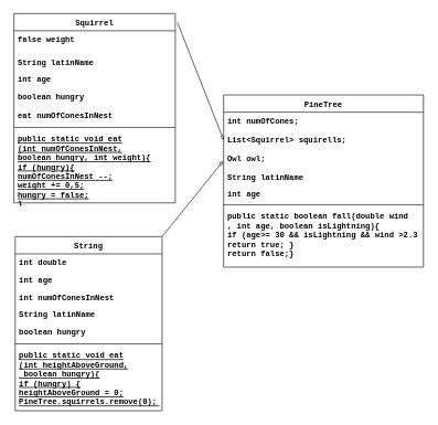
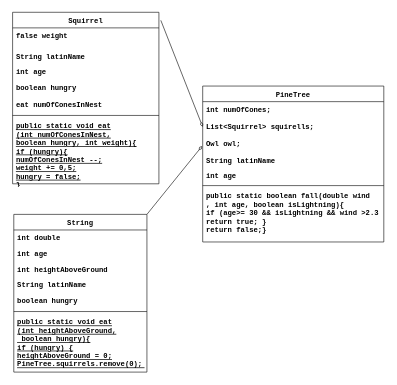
  <mxCell id="0" />
  <mxCell id="1" parent="0" />
  <mxCell id="2" value="Squirrel" style="swimlane;fontStyle=1;align=center;verticalAlign=top;childLayout=stackLayout;horizontal=1;startSize=26;horizontalStack=0;resizeParent=1;resizeLast=0;collapsible=1;marginBottom=0;rounded=0;shadow=0;strokeWidth=1;fontFamily=Courier New;" parent="1" vertex="1"><mxGeometry x="20" y="20" width="244" height="286" as="geometry"><mxRectangle x="130" y="380" width="160" height="26" as="alternateBounds" /></mxGeometry></mxCell>
  <mxCell id="3" value="false weight" style="text;align=left;verticalAlign=top;spacingLeft=4;spacingRight=4;overflow=hidden;rotatable=0;points=[[0,0.5],[1,0.5]];portConstraint=eastwest;fontFamily=Courier New;fontStyle=1" parent="2" vertex="1"><mxGeometry y="26" width="244" height="34" as="geometry" /></mxCell>
  <mxCell id="4" value="String latinName&#10;" style="text;align=left;verticalAlign=top;spacingLeft=4;spacingRight=4;overflow=hidden;rotatable=0;points=[[0,0.5],[1,0.5]];portConstraint=eastwest;fontFamily=Courier New;fontStyle=1" vertex="1" parent="2"><mxGeometry y="60" width="244" height="26" as="geometry" /></mxCell>
  <mxCell id="5" value="int age" style="text;align=left;verticalAlign=top;spacingLeft=4;spacingRight=4;overflow=hidden;rotatable=0;points=[[0,0.5],[1,0.5]];portConstraint=eastwest;fontFamily=Courier New;fontStyle=1" vertex="1" parent="2"><mxGeometry y="86" width="244" height="26" as="geometry" /></mxCell>
  <mxCell id="6" value="boolean hungry" style="text;align=left;verticalAlign=top;spacingLeft=4;spacingRight=4;overflow=hidden;rotatable=0;points=[[0,0.5],[1,0.5]];portConstraint=eastwest;rounded=0;shadow=0;html=0;fontFamily=Courier New;fontStyle=1" vertex="1" parent="2"><mxGeometry y="112" width="244" height="28" as="geometry" /></mxCell>
  <mxCell id="7" value="eat numOfConesInNest" style="text;align=left;verticalAlign=top;spacingLeft=4;spacingRight=4;overflow=hidden;rotatable=0;points=[[0,0.5],[1,0.5]];portConstraint=eastwest;rounded=0;shadow=0;html=0;fontFamily=Courier New;fontStyle=1" parent="2" vertex="1"><mxGeometry y="140" width="244" height="28" as="geometry" /></mxCell>
  <mxCell id="8" value="" style="line;html=1;strokeWidth=1;align=left;verticalAlign=middle;spacingTop=-1;spacingLeft=3;spacingRight=3;rotatable=0;labelPosition=right;points=[];portConstraint=eastwest;fontFamily=Courier New;fontStyle=1" parent="2" vertex="1"><mxGeometry y="168" width="244" height="8" as="geometry" /></mxCell>
  <mxCell id="9" value="public static void eat&#10;(int numOfConesInNest, &#10;boolean hungry, int weight){&#10;if (hungry){&#10;numOfConesInNest --;&#10;weight += 0,5;&#10;hungry = false;&#10;}" style="text;align=left;verticalAlign=top;spacingLeft=4;spacingRight=4;overflow=hidden;rotatable=0;points=[[0,0.5],[1,0.5]];portConstraint=eastwest;fontStyle=5;fontFamily=Courier New;" parent="2" vertex="1"><mxGeometry y="176" width="244" height="110" as="geometry" /></mxCell>
  <mxCell id="10" style="edgeStyle=none;rounded=0;orthogonalLoop=1;jettySize=auto;html=1;entryX=-0.003;entryY=0.881;entryDx=0;entryDy=0;entryPerimeter=0;exitX=1;exitY=0;exitDx=0;exitDy=0;endArrow=diamondThin;endFill=0;fontFamily=Courier New;fontStyle=1" parent="1" source="19" target="12" edge="1"><mxGeometry relative="1" as="geometry"><mxPoint x="270" y="300" as="sourcePoint" /><mxPoint x="368" y="125" as="targetPoint" /><Array as="points" /></mxGeometry></mxCell>
  <mxCell id="11" value="PineTree" style="swimlane;fontStyle=1;align=center;verticalAlign=top;childLayout=stackLayout;horizontal=1;startSize=26;horizontalStack=0;resizeParent=1;resizeLast=0;collapsible=1;marginBottom=0;rounded=0;shadow=0;strokeWidth=1;fontFamily=Courier New;" parent="1" vertex="1"><mxGeometry x="337" y="143" width="302" height="260" as="geometry"><mxRectangle x="550" y="140" width="160" height="26" as="alternateBounds" /></mxGeometry></mxCell>
  <mxCell id="12" value="int numOfCones;&#10;&#10;List&lt;Squirrel&gt; squirells;&#10;&#10;Owl owl;" style="text;align=left;verticalAlign=top;spacingLeft=4;spacingRight=4;overflow=hidden;rotatable=0;points=[[0,0.5],[1,0.5]];portConstraint=eastwest;rounded=0;shadow=0;html=0;fontFamily=Courier New;fontStyle=1" parent="11" vertex="1"><mxGeometry y="26" width="302" height="84" as="geometry" /></mxCell>
  <mxCell id="13" value="String latinName&#10;" style="text;align=left;verticalAlign=top;spacingLeft=4;spacingRight=4;overflow=hidden;rotatable=0;points=[[0,0.5],[1,0.5]];portConstraint=eastwest;fontFamily=Courier New;fontStyle=1" vertex="1" parent="11"><mxGeometry y="110" width="302" height="26" as="geometry" /></mxCell>
  <mxCell id="14" value="int age" style="text;align=left;verticalAlign=top;spacingLeft=4;spacingRight=4;overflow=hidden;rotatable=0;points=[[0,0.5],[1,0.5]];portConstraint=eastwest;fontFamily=Courier New;fontStyle=1" vertex="1" parent="11"><mxGeometry y="136" width="302" height="26" as="geometry" /></mxCell>
  <mxCell id="15" value="" style="line;html=1;strokeWidth=1;align=left;verticalAlign=middle;spacingTop=-1;spacingLeft=3;spacingRight=3;rotatable=0;labelPosition=right;points=[];portConstraint=eastwest;fontFamily=Courier New;fontStyle=1" parent="11" vertex="1"><mxGeometry y="162" width="302" height="8" as="geometry" /></mxCell>
  <mxCell id="16" value="public static boolean fall(double wind&#10;, int age, boolean isLightning){&#10;if (age&gt;= 30 &amp;&amp; isLightning &amp;&amp; wind &gt;2.3 {&#10;return true; }&#10;return false;}" style="text;align=left;verticalAlign=top;spacingLeft=4;spacingRight=4;overflow=hidden;rotatable=0;points=[[0,0.5],[1,0.5]];portConstraint=eastwest;fontFamily=Courier New;fontStyle=1" parent="11" vertex="1"><mxGeometry y="170" width="302" height="90" as="geometry" /></mxCell>
  <mxCell id="17" style="edgeStyle=none;rounded=0;orthogonalLoop=1;jettySize=auto;html=1;exitX=0;exitY=0.5;exitDx=0;exitDy=0;fontFamily=Courier New;fontStyle=1" parent="11" edge="1"><mxGeometry relative="1" as="geometry"><mxPoint y="65" as="sourcePoint" /><mxPoint y="65" as="targetPoint" /></mxGeometry></mxCell>
  <mxCell id="18" value="" style="endArrow=diamondThin;html=1;rounded=0;entryX=0;entryY=0.5;entryDx=0;entryDy=0;exitX=1.013;exitY=0.047;exitDx=0;exitDy=0;exitPerimeter=0;fontFamily=Courier New;endFill=0;fontStyle=1;fontSize=11;" parent="1" source="2" target="12" edge="1"><mxGeometry width="50" height="50" relative="1" as="geometry"><mxPoint x="140" y="290" as="sourcePoint" /><mxPoint x="190" y="240" as="targetPoint" /><Array as="points" /></mxGeometry></mxCell>
  <mxCell id="19" value="String" style="swimlane;fontStyle=1;align=center;verticalAlign=top;childLayout=stackLayout;horizontal=1;startSize=26;horizontalStack=0;resizeParent=1;resizeLast=0;collapsible=1;marginBottom=0;rounded=0;shadow=0;strokeWidth=1;fontFamily=Courier New;" parent="1" vertex="1"><mxGeometry x="22" y="357" width="222" height="263" as="geometry"><mxRectangle x="130" y="380" width="160" height="26" as="alternateBounds" /></mxGeometry></mxCell>
  <mxCell id="20" value="int double" style="text;align=left;verticalAlign=top;spacingLeft=4;spacingRight=4;overflow=hidden;rotatable=0;points=[[0,0.5],[1,0.5]];portConstraint=eastwest;fontFamily=Courier New;fontStyle=1" parent="19" vertex="1"><mxGeometry y="26" width="222" height="26" as="geometry" /></mxCell>
  <mxCell id="21" value="int age" style="text;align=left;verticalAlign=top;spacingLeft=4;spacingRight=4;overflow=hidden;rotatable=0;points=[[0,0.5],[1,0.5]];portConstraint=eastwest;fontFamily=Courier New;fontStyle=1" vertex="1" parent="19"><mxGeometry y="52" width="222" height="26" as="geometry" /></mxCell>
- <mxCell id="22" value="int numOfConesInNest" style="text;align=left;verticalAlign=top;spacingLeft=4;spacingRight=4;overflow=hidden;rotatable=0;points=[[0,0.5],[1,0.5]];portConstraint=eastwest;fontFamily=Courier New;fontStyle=1" vertex="1" parent="19"><mxGeometry y="78" width="222" height="26" as="geometry" /></mxCell>
+ <mxCell id="22" value="int heightAboveGround" style="text;align=left;verticalAlign=top;spacingLeft=4;spacingRight=4;overflow=hidden;rotatable=0;points=[[0,0.5],[1,0.5]];portConstraint=eastwest;fontFamily=Courier New;fontStyle=1" vertex="1" parent="19"><mxGeometry y="78" width="222" height="26" as="geometry" /></mxCell>
  <mxCell id="23" value="String latinName&#10;" style="text;align=left;verticalAlign=top;spacingLeft=4;spacingRight=4;overflow=hidden;rotatable=0;points=[[0,0.5],[1,0.5]];portConstraint=eastwest;fontFamily=Courier New;fontStyle=1" vertex="1" parent="19"><mxGeometry y="104" width="222" height="26" as="geometry" /></mxCell>
  <mxCell id="24" value="boolean hungry" style="text;align=left;verticalAlign=top;spacingLeft=4;spacingRight=4;overflow=hidden;rotatable=0;points=[[0,0.5],[1,0.5]];portConstraint=eastwest;rounded=0;shadow=0;html=0;fontFamily=Courier New;fontStyle=1" parent="19" vertex="1"><mxGeometry y="130" width="222" height="28" as="geometry" /></mxCell>
  <mxCell id="25" value="" style="line;html=1;strokeWidth=1;align=left;verticalAlign=middle;spacingTop=-1;spacingLeft=3;spacingRight=3;rotatable=0;labelPosition=right;points=[];portConstraint=eastwest;fontFamily=Courier New;fontStyle=1" parent="19" vertex="1"><mxGeometry y="158" width="222" height="8" as="geometry" /></mxCell>
  <mxCell id="26" value="public static void eat&#10;(int heightAboveGround,&#10; boolean hungry){&#10;if (hungry) {&#10;heightAboveGround = 0;&#10;PineTree.squirrels.remove(0); &#10;&#10;}" style="text;align=left;verticalAlign=top;spacingLeft=4;spacingRight=4;overflow=hidden;rotatable=0;points=[[0,0.5],[1,0.5]];portConstraint=eastwest;fontStyle=5;fontFamily=Courier New;" parent="19" vertex="1"><mxGeometry y="166" width="222" height="97" as="geometry" /></mxCell>
